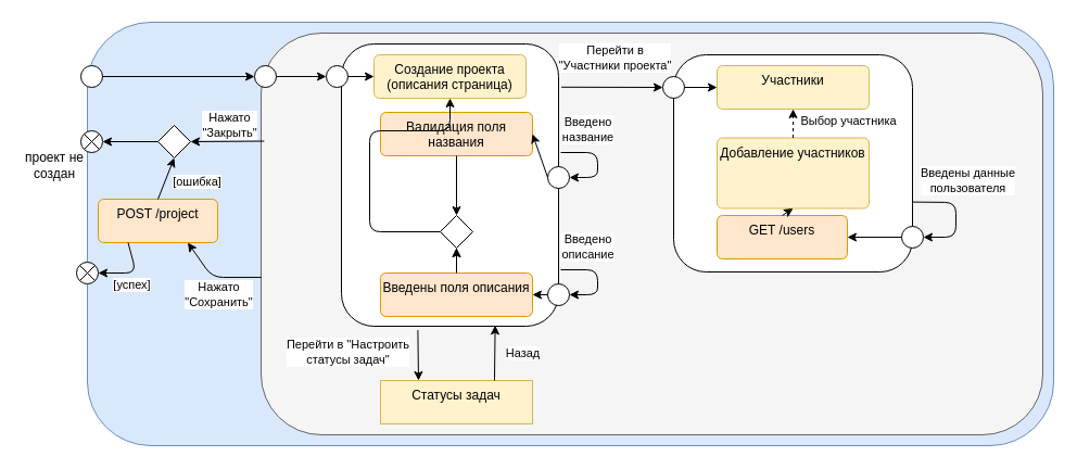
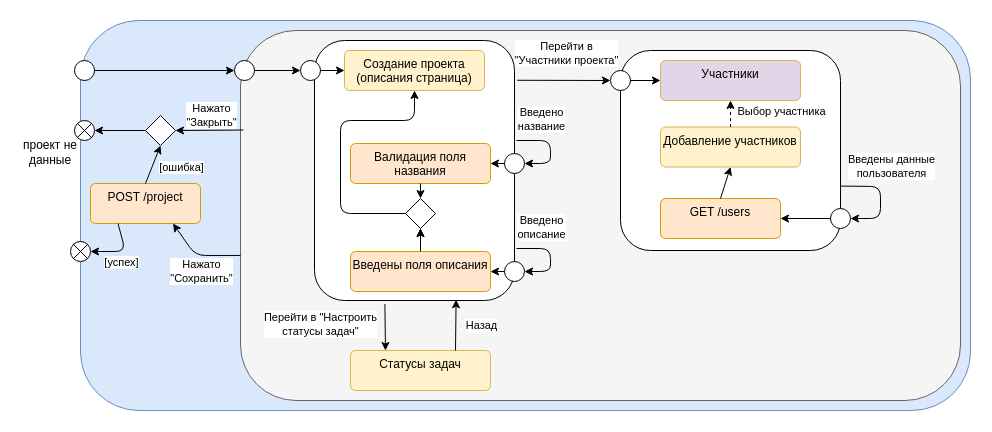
  <mxCell id="0" />
  <mxCell id="1" parent="0" />
  <mxCell id="2" value="" style="rounded=1;whiteSpace=wrap;html=1;fillColor=#dae8fc;strokeColor=#6c8ebf;" parent="1" vertex="1"><mxGeometry x="80" y="20" width="890" height="390" as="geometry" /></mxCell>
  <mxCell id="3" value="" style="ellipse;" parent="1" vertex="1"><mxGeometry x="74" y="60" width="20" height="20" as="geometry" /></mxCell>
  <mxCell id="4" value="" style="rounded=1;whiteSpace=wrap;html=1;fillColor=#f5f5f5;fontColor=#333333;strokeColor=#666666;" parent="1" vertex="1"><mxGeometry x="240" y="30" width="720" height="370" as="geometry" /></mxCell>
  <mxCell id="5" value="" style="ellipse;" parent="1" vertex="1"><mxGeometry x="234" y="60" width="20" height="20" as="geometry" /></mxCell>
  <mxCell id="6" value="" style="endArrow=classic;html=1;rounded=1;entryX=0;entryY=0.5;entryDx=0;entryDy=0;curved=0;" parent="1" source="3" target="5" edge="1"><mxGeometry width="50" height="50" relative="1" as="geometry"><mxPoint x="450" y="200" as="sourcePoint" /><mxPoint x="500" y="150" as="targetPoint" /></mxGeometry></mxCell>
  <mxCell id="7" value="" style="shape=sumEllipse;perimeter=ellipsePerimeter;html=1;backgroundOutline=1;" parent="1" vertex="1"><mxGeometry x="74" y="120" width="20" height="20" as="geometry" /></mxCell>
  <mxCell id="8" value="" style="endArrow=classic;html=1;rounded=1;entryX=1;entryY=0.5;entryDx=0;entryDy=0;curved=0;exitX=0.004;exitY=0.269;exitDx=0;exitDy=0;exitPerimeter=0;" parent="1" source="4" target="10" edge="1"><mxGeometry width="50" height="50" relative="1" as="geometry"><mxPoint x="240" y="130" as="sourcePoint" /><mxPoint x="244" y="80" as="targetPoint" /></mxGeometry></mxCell>
  <mxCell id="9" value="Нажато&lt;div&gt;&quot;Закрыть&quot;&lt;/div&gt;" style="edgeLabel;html=1;align=center;verticalAlign=middle;resizable=0;points=[];" parent="8" vertex="1" connectable="0"><mxGeometry x="-0.1" y="-2" relative="1" as="geometry"><mxPoint x="-1" y="-13" as="offset" /></mxGeometry></mxCell>
  <mxCell id="10" value="" style="rhombus;" parent="1" vertex="1"><mxGeometry x="145" y="115" width="30" height="30" as="geometry" /></mxCell>
  <mxCell id="11" value="" style="endArrow=classic;html=1;rounded=1;entryX=1;entryY=0.5;entryDx=0;entryDy=0;curved=0;exitX=0;exitY=0.5;exitDx=0;exitDy=0;" parent="1" source="10" target="7" edge="1"><mxGeometry width="50" height="50" relative="1" as="geometry"><mxPoint x="255" y="140" as="sourcePoint" /><mxPoint x="200" y="140" as="targetPoint" /></mxGeometry></mxCell>
  <mxCell id="12" value="" style="rounded=1;whiteSpace=wrap;html=1;" parent="1" vertex="1"><mxGeometry x="314" y="40" width="200" height="260" as="geometry" /></mxCell>
  <mxCell id="13" value="Создание проекта (описания страница)" style="html=1;align=center;verticalAlign=top;rounded=1;absoluteArcSize=1;arcSize=10;dashed=0;whiteSpace=wrap;fillColor=#fff2cc;strokeColor=#d6b656;" parent="1" vertex="1"><mxGeometry x="344" y="50" width="140" height="40" as="geometry" /></mxCell>
  <mxCell id="14" value="" style="ellipse;" parent="1" vertex="1"><mxGeometry x="300" y="60" width="20" height="20" as="geometry" /></mxCell>
  <mxCell id="15" value="" style="endArrow=classic;html=1;rounded=1;entryX=0;entryY=0.5;entryDx=0;entryDy=0;curved=0;exitX=1;exitY=0.5;exitDx=0;exitDy=0;" parent="1" source="5" target="14" edge="1"><mxGeometry width="50" height="50" relative="1" as="geometry"><mxPoint x="150" y="80" as="sourcePoint" /><mxPoint x="244" y="80" as="targetPoint" /></mxGeometry></mxCell>
  <mxCell id="16" value="" style="endArrow=classic;html=1;rounded=1;entryX=0;entryY=0.5;entryDx=0;entryDy=0;curved=0;exitX=1;exitY=0.5;exitDx=0;exitDy=0;" parent="1" source="14" target="13" edge="1"><mxGeometry width="50" height="50" relative="1" as="geometry"><mxPoint x="274" y="80" as="sourcePoint" /><mxPoint x="310" y="80" as="targetPoint" /></mxGeometry></mxCell>
- <mxCell id="17" value="Валидация поля названия" style="html=1;align=center;verticalAlign=top;rounded=1;absoluteArcSize=1;arcSize=10;dashed=0;whiteSpace=wrap;fillColor=#ffe6cc;strokeColor=#d79b00;" parent="1" vertex="1"><mxGeometry x="350" y="103" width="140" height="40" as="geometry" /></mxCell>
+ <mxCell id="17" value="Валидация поля названия" style="html=1;align=center;verticalAlign=top;rounded=1;absoluteArcSize=1;arcSize=10;dashed=0;whiteSpace=wrap;fillColor=#ffe6cc;strokeColor=#d79b00;" parent="1" vertex="1"><mxGeometry x="350" y="143" width="140" height="40" as="geometry" /></mxCell>
  <mxCell id="18" value="" style="ellipse;" parent="1" vertex="1"><mxGeometry x="504" y="153" width="20" height="20" as="geometry" /></mxCell>
  <mxCell id="19" value="" style="endArrow=classic;html=1;rounded=1;entryX=1;entryY=0.5;entryDx=0;entryDy=0;curved=0;exitX=1.01;exitY=0.2;exitDx=0;exitDy=0;exitPerimeter=0;" parent="1" target="18" edge="1"><mxGeometry width="50" height="50" relative="1" as="geometry"><mxPoint x="516" y="140" as="sourcePoint" /><mxPoint x="354" y="108" as="targetPoint" /><Array as="points"><mxPoint x="550" y="140" /><mxPoint x="550" y="163" /></Array></mxGeometry></mxCell>
  <mxCell id="20" value="Введено&lt;div&gt;название&lt;/div&gt;" style="edgeLabel;html=1;align=center;verticalAlign=middle;resizable=0;points=[];" parent="19" vertex="1" connectable="0"><mxGeometry x="0.063" y="1" relative="1" as="geometry"><mxPoint x="-11" y="-32" as="offset" /></mxGeometry></mxCell>
  <mxCell id="21" value="" style="endArrow=classic;html=1;rounded=1;entryX=1;entryY=0.5;entryDx=0;entryDy=0;curved=0;exitX=0;exitY=0.5;exitDx=0;exitDy=0;" parent="1" source="18" target="17" edge="1"><mxGeometry width="50" height="50" relative="1" as="geometry"><mxPoint x="330" y="80" as="sourcePoint" /><mxPoint x="354" y="80" as="targetPoint" /></mxGeometry></mxCell>
  <mxCell id="22" value="" style="edgeStyle=orthogonalEdgeStyle;rounded=0;orthogonalLoop=1;jettySize=auto;html=1;" parent="1" source="23" target="28" edge="1"><mxGeometry relative="1" as="geometry" /></mxCell>
  <mxCell id="23" value="Введены поля описания" style="html=1;align=center;verticalAlign=top;rounded=1;absoluteArcSize=1;arcSize=10;dashed=0;whiteSpace=wrap;fillColor=#ffe6cc;strokeColor=#d79b00;" parent="1" vertex="1"><mxGeometry x="350" y="251" width="140" height="40" as="geometry" /></mxCell>
  <mxCell id="24" value="" style="ellipse;" parent="1" vertex="1"><mxGeometry x="504" y="261" width="20" height="20" as="geometry" /></mxCell>
  <mxCell id="25" value="" style="endArrow=classic;html=1;rounded=1;entryX=1;entryY=0.5;entryDx=0;entryDy=0;curved=0;exitX=1.01;exitY=0.2;exitDx=0;exitDy=0;exitPerimeter=0;" parent="1" target="24" edge="1"><mxGeometry width="50" height="50" relative="1" as="geometry"><mxPoint x="516" y="248" as="sourcePoint" /><mxPoint x="354" y="216" as="targetPoint" /><Array as="points"><mxPoint x="550" y="248" /><mxPoint x="550" y="271" /></Array></mxGeometry></mxCell>
  <mxCell id="26" value="Введено&lt;div&gt;описание&lt;/div&gt;" style="edgeLabel;html=1;align=center;verticalAlign=middle;resizable=0;points=[];" parent="25" vertex="1" connectable="0"><mxGeometry x="0.063" y="1" relative="1" as="geometry"><mxPoint x="-11" y="-32" as="offset" /></mxGeometry></mxCell>
  <mxCell id="27" value="" style="endArrow=classic;html=1;rounded=1;entryX=1;entryY=0.5;entryDx=0;entryDy=0;curved=0;exitX=0;exitY=0.5;exitDx=0;exitDy=0;" parent="1" source="24" target="23" edge="1"><mxGeometry width="50" height="50" relative="1" as="geometry"><mxPoint x="330" y="188" as="sourcePoint" /><mxPoint x="354" y="188" as="targetPoint" /></mxGeometry></mxCell>
  <mxCell id="28" value="" style="rhombus;" parent="1" vertex="1"><mxGeometry x="405" y="198" width="30" height="30" as="geometry" /></mxCell>
  <mxCell id="29" value="" style="endArrow=classic;html=1;rounded=1;entryX=0.5;entryY=0;entryDx=0;entryDy=0;curved=0;exitX=0.5;exitY=1;exitDx=0;exitDy=0;" parent="1" source="17" target="28" edge="1"><mxGeometry width="50" height="50" relative="1" as="geometry"><mxPoint x="514" y="145" as="sourcePoint" /><mxPoint x="500" y="145" as="targetPoint" /></mxGeometry></mxCell>
  <mxCell id="30" value="" style="endArrow=classic;html=1;rounded=1;entryX=0.5;entryY=1;entryDx=0;entryDy=0;curved=0;exitX=0.5;exitY=0;exitDx=0;exitDy=0;" parent="1" source="23" target="28" edge="1"><mxGeometry width="50" height="50" relative="1" as="geometry"><mxPoint x="430" y="165" as="sourcePoint" /><mxPoint x="430" y="190" as="targetPoint" /></mxGeometry></mxCell>
  <mxCell id="31" value="" style="endArrow=classic;html=1;rounded=1;entryX=0.5;entryY=1;entryDx=0;entryDy=0;curved=0;exitX=0;exitY=0.5;exitDx=0;exitDy=0;" parent="1" source="28" target="13" edge="1"><mxGeometry width="50" height="50" relative="1" as="geometry"><mxPoint x="430" y="233" as="sourcePoint" /><mxPoint x="430" y="210" as="targetPoint" /><Array as="points"><mxPoint x="340" y="213" /><mxPoint x="340" y="120" /><mxPoint x="414" y="120" /></Array></mxGeometry></mxCell>
  <mxCell id="32" value="" style="rounded=1;whiteSpace=wrap;html=1;" parent="1" vertex="1"><mxGeometry x="620" y="50" width="220" height="200" as="geometry" /></mxCell>
- <mxCell id="33" value="проект не создан" style="text;html=1;align=center;verticalAlign=middle;whiteSpace=wrap;rounded=0;" parent="1" vertex="1"><mxGeometry x="20" y="136.5" width="60" height="30" as="geometry" /></mxCell>
- <mxCell id="34" value="Участники" style="html=1;align=center;verticalAlign=top;rounded=1;absoluteArcSize=1;arcSize=10;dashed=0;whiteSpace=wrap;fillColor=#fff2cc;strokeColor=#d6b656;" parent="1" vertex="1"><mxGeometry x="660" y="60" width="140" height="40" as="geometry" /></mxCell>
- <mxCell id="35" value="Статусы задач" style="html=1;align=center;verticalAlign=top;absoluteArcSize=1;arcSize=10;dashed=0;whiteSpace=wrap;fillColor=#fff2cc;strokeColor=#d6b656;rounded=0;" parent="1" vertex="1"><mxGeometry x="350" y="350" width="140" height="40" as="geometry" /></mxCell>
+ <mxCell id="33" value="проект не данные" style="text;html=1;align=center;verticalAlign=middle;whiteSpace=wrap;rounded=0;" parent="1" vertex="1"><mxGeometry x="20" y="136.5" width="60" height="30" as="geometry" /></mxCell>
+ <mxCell id="34" value="Участники" style="html=1;align=center;verticalAlign=top;rounded=1;absoluteArcSize=1;arcSize=10;dashed=0;whiteSpace=wrap;fillColor=#e1d5e7;strokeColor=#d6b656;" parent="1" vertex="1"><mxGeometry x="660" y="60" width="140" height="40" as="geometry" /></mxCell>
+ <mxCell id="35" value="Статусы задач" style="html=1;align=center;verticalAlign=top;rounded=1;absoluteArcSize=1;arcSize=10;dashed=0;whiteSpace=wrap;fillColor=#fff2cc;strokeColor=#d6b656;" parent="1" vertex="1"><mxGeometry x="350" y="350" width="140" height="40" as="geometry" /></mxCell>
  <mxCell id="36" value="" style="endArrow=classic;html=1;rounded=1;entryX=0.25;entryY=0;entryDx=0;entryDy=0;curved=0;exitX=0.352;exitY=1.014;exitDx=0;exitDy=0;exitPerimeter=0;" parent="1" source="12" target="35" edge="1"><mxGeometry width="50" height="50" relative="1" as="geometry"><mxPoint x="264" y="80" as="sourcePoint" /><mxPoint x="310" y="80" as="targetPoint" /></mxGeometry></mxCell>
  <mxCell id="37" value="Перейти в &quot;Настроить&lt;div&gt;статусы задач&quot;&lt;/div&gt;" style="edgeLabel;html=1;align=center;verticalAlign=middle;resizable=0;points=[];" parent="36" vertex="1" connectable="0"><mxGeometry x="-0.131" relative="1" as="geometry"><mxPoint x="-65" as="offset" /></mxGeometry></mxCell>
  <mxCell id="38" value="" style="endArrow=classic;html=1;rounded=1;entryX=0.708;entryY=0.997;entryDx=0;entryDy=0;curved=0;exitX=0.75;exitY=0;exitDx=0;exitDy=0;entryPerimeter=0;" parent="1" source="35" target="12" edge="1"><mxGeometry width="50" height="50" relative="1" as="geometry"><mxPoint x="394" y="314" as="sourcePoint" /><mxPoint x="395" y="390" as="targetPoint" /></mxGeometry></mxCell>
  <mxCell id="39" value="Назад" style="edgeLabel;html=1;align=center;verticalAlign=middle;resizable=0;points=[];" parent="38" vertex="1" connectable="0"><mxGeometry x="0.018" y="-3" relative="1" as="geometry"><mxPoint x="22" as="offset" /></mxGeometry></mxCell>
  <mxCell id="40" value="" style="ellipse;" parent="1" vertex="1"><mxGeometry x="830" y="208" width="20" height="20" as="geometry" /></mxCell>
  <mxCell id="41" value="" style="endArrow=classic;html=1;rounded=1;entryX=1;entryY=0.5;entryDx=0;entryDy=0;curved=0;exitX=1;exitY=0.678;exitDx=0;exitDy=0;exitPerimeter=0;" parent="1" target="40" edge="1" source="32"><mxGeometry width="50" height="50" relative="1" as="geometry"><mxPoint x="852" y="153.5" as="sourcePoint" /><mxPoint x="690" y="121.5" as="targetPoint" /><Array as="points"><mxPoint x="880" y="186" /><mxPoint x="880" y="218" /></Array></mxGeometry></mxCell>
  <mxCell id="42" value="Введены данные&lt;div&gt;пользователя&lt;/div&gt;" style="edgeLabel;html=1;align=center;verticalAlign=middle;resizable=0;points=[];" parent="41" vertex="1" connectable="0"><mxGeometry x="0.063" y="1" relative="1" as="geometry"><mxPoint x="9" y="-34" as="offset" /></mxGeometry></mxCell>
- <mxCell id="43" value="Добавление участников" style="html=1;align=center;verticalAlign=top;rounded=1;absoluteArcSize=1;arcSize=10;dashed=0;whiteSpace=wrap;fillColor=#fff2cc;strokeColor=#d6b656;" parent="1" vertex="1"><mxGeometry x="660" y="126.5" width="140" height="65" as="geometry" /></mxCell>
+ <mxCell id="43" value="Добавление участников" style="html=1;align=center;verticalAlign=top;rounded=1;absoluteArcSize=1;arcSize=10;dashed=0;whiteSpace=wrap;fillColor=#fff2cc;strokeColor=#d6b656;" parent="1" vertex="1"><mxGeometry x="660" y="126.5" width="140" height="40" as="geometry" /></mxCell>
  <mxCell id="44" value="" style="endArrow=classic;html=1;rounded=1;entryX=1;entryY=0.5;entryDx=0;entryDy=0;curved=0;exitX=0;exitY=0.5;exitDx=0;exitDy=0;" parent="1" source="40" target="59" edge="1"><mxGeometry width="50" height="50" relative="1" as="geometry"><mxPoint x="430" y="193" as="sourcePoint" /><mxPoint x="430" y="208" as="targetPoint" /></mxGeometry></mxCell>
  <mxCell id="45" value="" style="endArrow=classic;html=1;rounded=1;entryX=0.5;entryY=1;entryDx=0;entryDy=0;curved=0;exitX=0.5;exitY=0;exitDx=0;exitDy=0;dashed=1;" parent="1" source="43" target="34" edge="1"><mxGeometry width="50" height="50" relative="1" as="geometry"><mxPoint x="430" y="193" as="sourcePoint" /><mxPoint x="820" y="235" as="targetPoint" /></mxGeometry></mxCell>
  <mxCell id="46" value="Выбор участника" style="edgeLabel;html=1;align=center;verticalAlign=middle;resizable=0;points=[];" parent="45" vertex="1" connectable="0"><mxGeometry x="-0.183" relative="1" as="geometry"><mxPoint x="50" y="-5" as="offset" /></mxGeometry></mxCell>
  <mxCell id="47" value="" style="ellipse;" parent="1" vertex="1"><mxGeometry x="610" y="70" width="20" height="20" as="geometry" /></mxCell>
  <mxCell id="48" value="" style="endArrow=classic;html=1;rounded=1;entryX=0;entryY=0.5;entryDx=0;entryDy=0;curved=0;exitX=1.013;exitY=0.153;exitDx=0;exitDy=0;exitPerimeter=0;" parent="1" source="12" target="47" edge="1"><mxGeometry width="50" height="50" relative="1" as="geometry"><mxPoint x="430" y="261" as="sourcePoint" /><mxPoint x="430" y="238" as="targetPoint" /></mxGeometry></mxCell>
  <mxCell id="49" value="Перейти в&lt;div&gt;&quot;Участники проекта&quot;&lt;/div&gt;" style="edgeLabel;html=1;align=center;verticalAlign=middle;resizable=0;points=[];" parent="48" vertex="1" connectable="0"><mxGeometry x="-0.118" y="2" relative="1" as="geometry"><mxPoint x="8" y="-25" as="offset" /></mxGeometry></mxCell>
  <mxCell id="50" value="" style="endArrow=classic;html=1;rounded=1;entryX=0;entryY=0.5;entryDx=0;entryDy=0;curved=0;exitX=1;exitY=0.5;exitDx=0;exitDy=0;" parent="1" source="47" target="34" edge="1"><mxGeometry width="50" height="50" relative="1" as="geometry"><mxPoint x="527" y="90" as="sourcePoint" /><mxPoint x="620" y="90" as="targetPoint" /></mxGeometry></mxCell>
  <mxCell id="51" value="POST /project" style="html=1;align=center;verticalAlign=top;rounded=1;absoluteArcSize=1;arcSize=10;dashed=0;whiteSpace=wrap;fillColor=#ffe6cc;strokeColor=#d79b00;" parent="1" vertex="1"><mxGeometry x="90" y="183" width="110" height="40" as="geometry" /></mxCell>
  <mxCell id="52" value="" style="endArrow=classic;html=1;rounded=1;entryX=0.5;entryY=1;entryDx=0;entryDy=0;curved=0;exitX=0.5;exitY=0;exitDx=0;exitDy=0;" parent="1" source="51" target="10" edge="1"><mxGeometry width="50" height="50" relative="1" as="geometry"><mxPoint x="130" y="140" as="sourcePoint" /><mxPoint x="104" y="140" as="targetPoint" /></mxGeometry></mxCell>
  <mxCell id="53" value="[ошибка]" style="edgeLabel;html=1;align=center;verticalAlign=middle;resizable=0;points=[];" parent="52" vertex="1" connectable="0"><mxGeometry x="-0.288" relative="1" as="geometry"><mxPoint x="30" y="-3" as="offset" /></mxGeometry></mxCell>
  <mxCell id="54" value="" style="endArrow=classic;html=1;rounded=1;entryX=0.75;entryY=1;entryDx=0;entryDy=0;curved=0;exitX=0;exitY=0.608;exitDx=0;exitDy=0;exitPerimeter=0;" parent="1" source="4" target="51" edge="1"><mxGeometry width="50" height="50" relative="1" as="geometry"><mxPoint x="253" y="140" as="sourcePoint" /><mxPoint x="185" y="140" as="targetPoint" /><Array as="points"><mxPoint x="195" y="255" /></Array></mxGeometry></mxCell>
  <mxCell id="55" value="Нажато&lt;div&gt;&quot;Сохранить&quot;&lt;/div&gt;" style="edgeLabel;html=1;align=center;verticalAlign=middle;resizable=0;points=[];" parent="54" vertex="1" connectable="0"><mxGeometry x="-0.1" y="-2" relative="1" as="geometry"><mxPoint x="-1" y="18" as="offset" /></mxGeometry></mxCell>
  <mxCell id="56" value="" style="shape=sumEllipse;perimeter=ellipsePerimeter;html=1;backgroundOutline=1;" parent="1" vertex="1"><mxGeometry x="70" y="241" width="20" height="20" as="geometry" /></mxCell>
  <mxCell id="57" value="" style="endArrow=classic;html=1;rounded=1;entryX=1;entryY=0.5;entryDx=0;entryDy=0;curved=0;exitX=0.25;exitY=1;exitDx=0;exitDy=0;" parent="1" source="51" target="56" edge="1"><mxGeometry width="50" height="50" relative="1" as="geometry"><mxPoint x="155" y="140" as="sourcePoint" /><mxPoint x="104" y="140" as="targetPoint" /><Array as="points"><mxPoint x="125" y="251" /></Array></mxGeometry></mxCell>
  <mxCell id="58" value="[успех]" style="edgeLabel;html=1;align=center;verticalAlign=middle;resizable=0;points=[];" parent="57" vertex="1" connectable="0"><mxGeometry x="0.198" relative="1" as="geometry"><mxPoint x="5" y="10" as="offset" /></mxGeometry></mxCell>
  <mxCell id="59" value="GET /users" style="html=1;align=center;verticalAlign=top;rounded=1;absoluteArcSize=1;arcSize=10;dashed=0;whiteSpace=wrap;fillColor=#ffe6cc;strokeColor=#d79b00;" vertex="1" parent="1"><mxGeometry x="660" y="198" width="120" height="40" as="geometry" /></mxCell>
  <mxCell id="60" value="" style="endArrow=classic;html=1;rounded=1;entryX=0.5;entryY=1;entryDx=0;entryDy=0;curved=0;exitX=0.5;exitY=0;exitDx=0;exitDy=0;" edge="1" parent="1" source="59" target="43"><mxGeometry width="50" height="50" relative="1" as="geometry"><mxPoint x="740" y="137" as="sourcePoint" /><mxPoint x="740" y="110" as="targetPoint" /></mxGeometry></mxCell>
